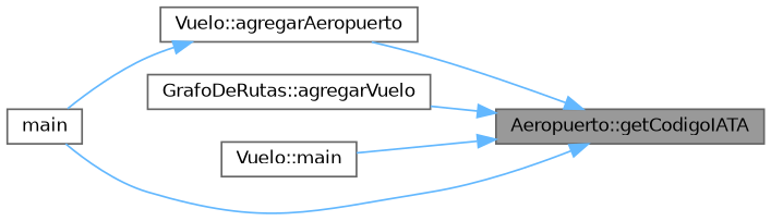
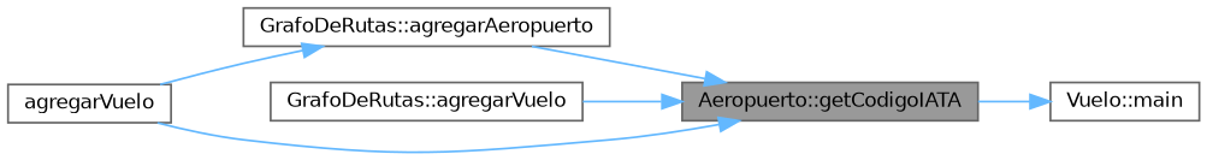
  digraph {
    rankdir=RL
    node [color=grey40 fillcolor=white fontname=Helvetica fontsize=10 shape=box style=filled]
    edge [color=steelblue1 dir=back fontname=Helvetica fontsize=10 labelfontname=Helvetica labelfontsize=10 style=solid]
    n1 [color=gray40 fillcolor=grey60 fontcolor=black height=0.2 label="Aeropuerto::getCodigoIATA" width=0.4]
-   n2 [height=0.2 label="Vuelo::agregarAeropuerto" width=0.4]
+   n2 [height=0.2 label="GrafoDeRutas::agregarAeropuerto" width=0.4]
    n3 [height=0.2 label="GrafoDeRutas::agregarVuelo" width=0.4]
    n4 [height=0.2 label="Vuelo::main" width=0.4]
-   n5 [height=0.2 label=main width=0.4]
+   n5 [height=0.2 label=agregarVuelo width=0.4]
    n1 -> n2
    n1 -> n3
-   n1 -> n4
+   n4 -> n1
    n1 -> n5
    n2 -> n5
  }
